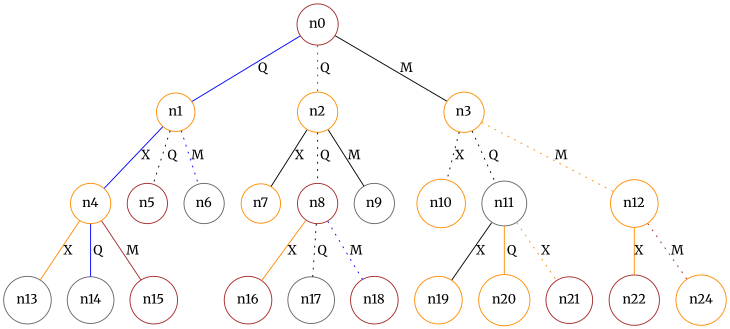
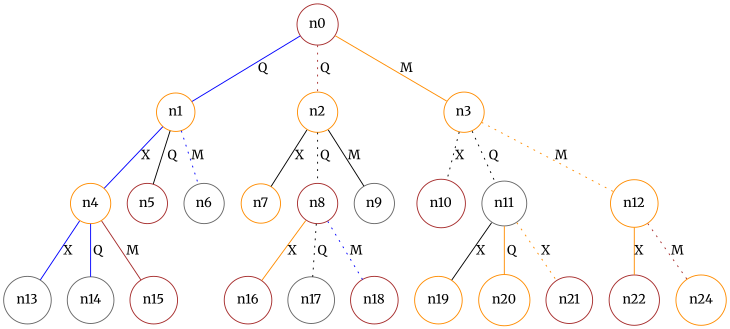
  graph {
    fontname=Merriweather
    rankdir=TD
    node [color=darkorange fontname=Merriweather shape=circle]
    edge [color=black fontname=Merriweather style=solid]
    n1
    n0 [color=brown]
    n2
    n3
    n4
    n5 [color=brown]
    n6 [color=gray40]
    n7
    n8 [color=brown]
    n9 [color=gray40]
-   n10
+   n10 [color=brown]
    n11 [color=gray40]
    n12
    n13 [color=gray40]
    n14 [color=gray40]
    n15 [color=brown]
    n16 [color=brown]
    n17 [color=gray40]
    n18 [color=brown]
    n19
    n20
    n21 [color=brown]
    n22 [color=brown]
    n24
    n1 -- n4 [color=blue label=X]
-   n1 -- n5 [label=" Q" style=dotted]
+   n1 -- n5 [label=" Q"]
    n1 -- n6 [color=blue label=M style=dotted]
    n0 -- n1 [color=blue label=" Q"]
    n0 -- n2 [color=brown label=" Q" style=dotted]
-   n0 -- n3 [label=M]
+   n0 -- n3 [color=darkorange label=M]
    n2 -- n7 [label=X]
    n2 -- n8 [label=" Q" style=dotted]
    n2 -- n9 [label=M]
    n3 -- n10 [label=X style=dotted]
    n3 -- n11 [label=" Q" style=dotted]
    n3 -- n12 [color=darkorange label=M style=dotted]
-   n4 -- n13 [color=darkorange label=X]
+   n4 -- n13 [color=blue label=X]
    n4 -- n14 [color=blue label=" Q"]
    n4 -- n15 [color=brown label=M]
    n8 -- n16 [color=darkorange label=X]
    n8 -- n17 [label=" Q" style=dotted]
    n8 -- n18 [color=blue label=M style=dotted]
    n11 -- n19 [label=X]
    n11 -- n20 [color=darkorange label=" Q"]
    n11 -- n21 [color=darkorange label=X style=dotted]
    n12 -- n22 [color=darkorange label=X]
    n12 -- n24 [color=brown label=M style=dotted]
  }
